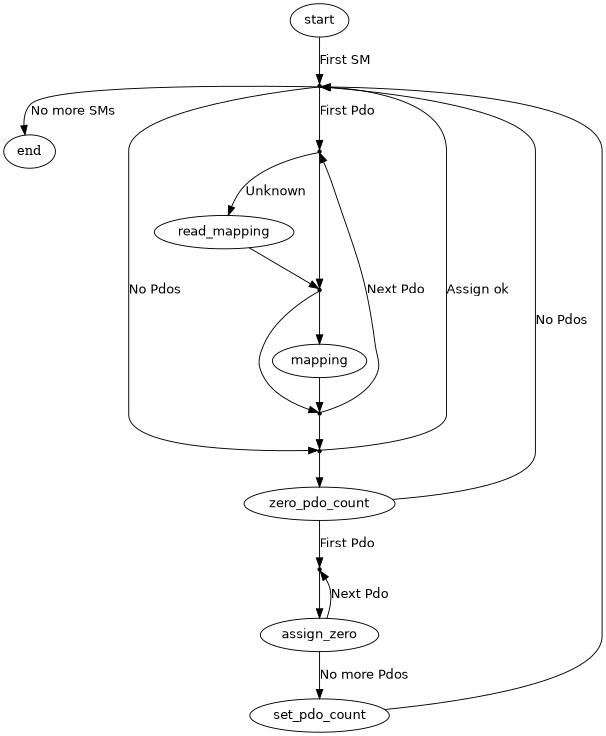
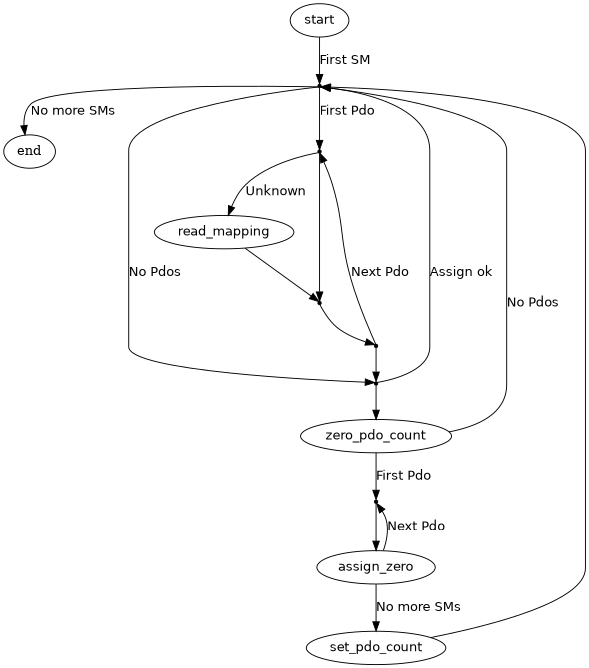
  digraph {
    edge [fontname=Helvetica]
    start [fontname=Helvetica]
    action_next_sync [shape=point]
    end
    action_check_assignment [shape=point]
    action_pdo_mapping [shape=point]
    zero_pdo_count [fontname=Helvetica]
    read_mapping [fontname=Helvetica]
    action_check_mapping [shape=point]
    action_assign_pdo [shape=point]
    action_next_pdo_mapping [shape=point]
-   mapping [fontname=Helvetica]
    n12 [fontname=Helvetica label=assign_zero]
    set_pdo_count [fontname=Helvetica]
    start -> action_next_sync [label="First SM" weight=10]
    action_next_sync -> end [label="No more SMs"]
    action_next_sync -> action_check_assignment [label="No Pdos"]
    action_next_sync -> action_pdo_mapping [label="First Pdo" weight=10]
    action_check_assignment -> action_next_sync [label="Assign ok"]
    action_check_assignment -> zero_pdo_count [weight=10 fontname=""]
    action_pdo_mapping -> read_mapping [label=Unknown]
    action_pdo_mapping -> action_check_mapping [weight=10 fontname=""]
    zero_pdo_count -> action_next_sync [label="No Pdos"]
    zero_pdo_count -> action_assign_pdo [label="First Pdo" weight=10]
    read_mapping -> action_check_mapping [fontname=""]
    action_check_mapping -> action_next_pdo_mapping [fontname=""]
-   action_check_mapping -> mapping [weight=10 fontname=""]
    action_assign_pdo -> n12 [weight=10 fontname=""]
    action_next_pdo_mapping -> action_check_assignment [weight=10 fontname=""]
    action_next_pdo_mapping -> action_pdo_mapping [label="Next Pdo"]
-   mapping -> action_next_pdo_mapping [weight=10 fontname=""]
    n12 -> action_assign_pdo [label="Next Pdo"]
-   n12 -> set_pdo_count [label="No more Pdos" weight=10]
+   n12 -> set_pdo_count [label="No more SMs" weight=10]
    set_pdo_count -> action_next_sync [fontname=""]
  }
